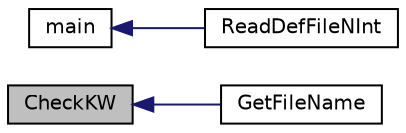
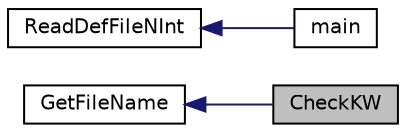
  digraph {
    rankdir=LR
    node [color=black fillcolor=white fontname=Helvetica fontsize=10 shape=record style=filled]
    edge [color=midnightblue dir=back fontname=Helvetica fontsize=10 labelfontname=Helvetica labelfontsize=10 style=solid]
    n1 [fillcolor=grey75 fontcolor=black height=0.2 label=CheckKW width=0.4]
    n2 [height=0.2 label=GetFileName width=0.4]
    n3 [height=0.2 label=ReadDefFileNInt width=0.4]
    n4 [height=0.2 label=main width=0.4]
-   n1 -> n2
-   n4 -> n3
+   n2 -> n1
+   n3 -> n4
  }
